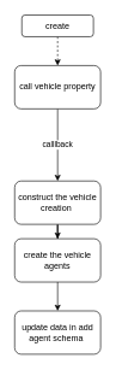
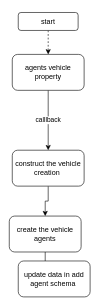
  <mxCell id="0" />
  <mxCell id="1" parent="0" />
  <mxCell id="2" value="" style="edgeStyle=orthogonalEdgeStyle;rounded=0;orthogonalLoop=1;jettySize=auto;html=1;dashed=1;" edge="1" parent="1" source="3" target="5"><mxGeometry relative="1" as="geometry" /></mxCell>
- <mxCell id="3" value="create" style="rounded=1;whiteSpace=wrap;html=1;" vertex="1" parent="1"><mxGeometry x="30" y="20" width="100" height="30" as="geometry" /></mxCell>
+ <mxCell id="3" value="start" style="rounded=1;whiteSpace=wrap;html=1;" vertex="1" parent="1"><mxGeometry x="30" y="20" width="100" height="30" as="geometry" /></mxCell>
  <mxCell id="4" value="calllback" style="edgeStyle=orthogonalEdgeStyle;rounded=0;orthogonalLoop=1;jettySize=auto;html=1;" edge="1" parent="1" source="5" target="7"><mxGeometry relative="1" as="geometry" /></mxCell>
- <mxCell id="5" value="call vehicle property" style="whiteSpace=wrap;html=1;rounded=1;" vertex="1" parent="1"><mxGeometry x="20" y="90" width="120" height="60" as="geometry" /></mxCell>
+ <mxCell id="5" value="agents vehicle property" style="whiteSpace=wrap;html=1;rounded=1;" vertex="1" parent="1"><mxGeometry x="20" y="90" width="120" height="60" as="geometry" /></mxCell>
  <mxCell id="6" value="" style="edgeStyle=orthogonalEdgeStyle;rounded=0;orthogonalLoop=1;jettySize=auto;html=1;" edge="1" parent="1" source="7" target="9"><mxGeometry relative="1" as="geometry" /></mxCell>
  <mxCell id="7" value="construct the vehicle creation&amp;nbsp;" style="whiteSpace=wrap;html=1;rounded=1;" vertex="1" parent="1"><mxGeometry x="20" y="250" width="120" height="60" as="geometry" /></mxCell>
  <mxCell id="8" value="" style="edgeStyle=orthogonalEdgeStyle;rounded=0;orthogonalLoop=1;jettySize=auto;html=1;" edge="1" parent="1" source="9" target="10"><mxGeometry relative="1" as="geometry" /></mxCell>
- <mxCell id="9" value="create the vehicle agents" style="whiteSpace=wrap;html=1;rounded=1;" vertex="1" parent="1"><mxGeometry x="20" y="330" width="120" height="60" as="geometry" /></mxCell>
- <mxCell id="10" value="update data in add agent schema&amp;nbsp;" style="whiteSpace=wrap;html=1;rounded=1;" vertex="1" parent="1"><mxGeometry x="20" y="430" width="120" height="60" as="geometry" /></mxCell>
+ <mxCell id="9" value="create the vehicle agents" style="whiteSpace=wrap;html=1;rounded=1;" vertex="1" parent="1"><mxGeometry x="15" y="360" width="120" height="60" as="geometry" /></mxCell>
+ <mxCell id="10" value="update data in add agent schema&amp;nbsp;" style="whiteSpace=wrap;html=1;rounded=1;" vertex="1" parent="1"><mxGeometry x="30" y="435" width="120" height="60" as="geometry" /></mxCell>
